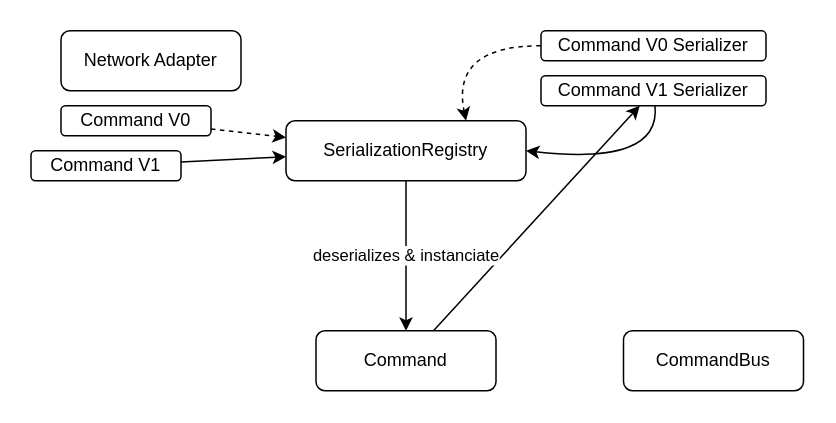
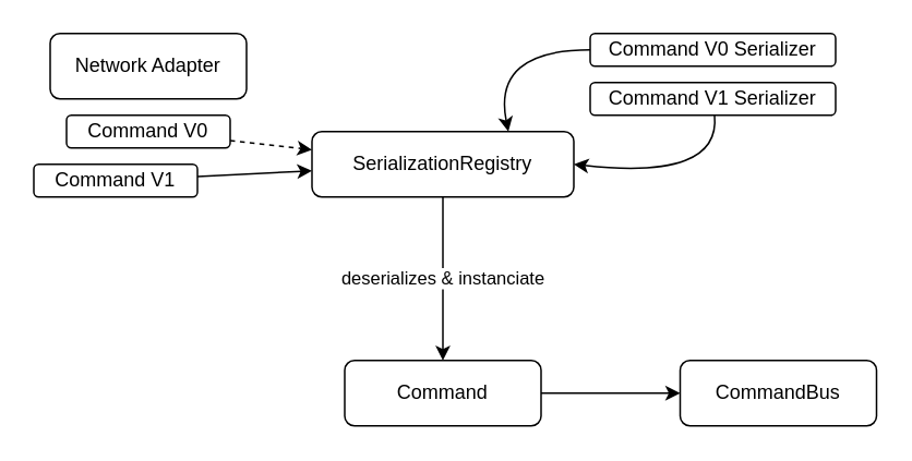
  <mxCell id="0" />
  <mxCell id="1" parent="0" />
- <mxCell id="2" style="edgeStyle=none;html=1;" edge="1" parent="1" source="3" target="15"><mxGeometry relative="1" as="geometry" /></mxCell>
+ <mxCell id="2" style="edgeStyle=none;html=1;" edge="1" parent="1" source="3" target="11"><mxGeometry relative="1" as="geometry" /></mxCell>
  <mxCell id="3" value="Command" style="rounded=1;whiteSpace=wrap;html=1;" vertex="1" parent="1"><mxGeometry x="210" y="220" width="120" height="40" as="geometry" /></mxCell>
  <mxCell id="4" value="deserializes &amp;amp; instanciate" style="edgeStyle=none;html=1;" edge="1" parent="1" source="5" target="3"><mxGeometry relative="1" as="geometry" /></mxCell>
  <mxCell id="5" value="SerializationRegistry" style="rounded=1;whiteSpace=wrap;html=1;" vertex="1" parent="1"><mxGeometry x="190" y="80" width="160" height="40" as="geometry" /></mxCell>
  <mxCell id="6" style="edgeStyle=none;html=1;dashed=1;" edge="1" parent="1" source="7" target="5"><mxGeometry relative="1" as="geometry" /></mxCell>
  <mxCell id="7" value="Command V0" style="rounded=1;whiteSpace=wrap;html=1;" vertex="1" parent="1"><mxGeometry x="40" y="70" width="100" height="20" as="geometry" /></mxCell>
  <mxCell id="8" style="edgeStyle=none;html=1;" edge="1" parent="1" source="9" target="5"><mxGeometry relative="1" as="geometry" /></mxCell>
  <mxCell id="9" value="Command V1" style="rounded=1;whiteSpace=wrap;html=1;" vertex="1" parent="1"><mxGeometry x="20" y="100" width="100" height="20" as="geometry" /></mxCell>
- <mxCell id="10" value="Network Adapter" style="rounded=1;whiteSpace=wrap;html=1;" vertex="1" parent="1"><mxGeometry x="40" y="20" width="120" height="40" as="geometry" /></mxCell>
+ <mxCell id="10" value="Network Adapter" style="rounded=1;whiteSpace=wrap;html=1;" vertex="1" parent="1"><mxGeometry x="30" y="20" width="120" height="40" as="geometry" /></mxCell>
  <mxCell id="11" value="CommandBus" style="rounded=1;whiteSpace=wrap;html=1;" vertex="1" parent="1"><mxGeometry x="415" y="220" width="120" height="40" as="geometry" /></mxCell>
- <mxCell id="12" style="edgeStyle=none;curved=1;html=1;strokeColor=default;entryX=0.75;entryY=0;entryDx=0;entryDy=0;dashed=1;" edge="1" parent="1" source="13" target="5"><mxGeometry relative="1" as="geometry"><mxPoint x="270" y="80" as="targetPoint" /><Array as="points"><mxPoint x="300" y="30" /></Array></mxGeometry></mxCell>
+ <mxCell id="12" style="edgeStyle=none;curved=1;html=1;strokeColor=default;entryX=0.75;entryY=0;entryDx=0;entryDy=0;" edge="1" parent="1" source="13" target="5"><mxGeometry relative="1" as="geometry"><mxPoint x="270" y="80" as="targetPoint" /><Array as="points"><mxPoint x="300" y="30" /></Array></mxGeometry></mxCell>
  <mxCell id="13" value="Command V0 Serializer" style="rounded=1;whiteSpace=wrap;html=1;" vertex="1" parent="1"><mxGeometry x="360" y="20" width="150" height="20" as="geometry" /></mxCell>
  <mxCell id="14" style="edgeStyle=none;curved=1;html=1;entryX=1;entryY=0.5;entryDx=0;entryDy=0;strokeColor=default;" edge="1" parent="1" source="15" target="5"><mxGeometry relative="1" as="geometry"><Array as="points"><mxPoint x="440" y="110" /></Array></mxGeometry></mxCell>
  <mxCell id="15" value="Command V1 Serializer" style="rounded=1;whiteSpace=wrap;html=1;" vertex="1" parent="1"><mxGeometry x="360" y="50" width="150" height="20" as="geometry" /></mxCell>
